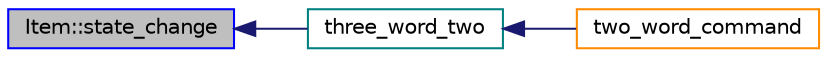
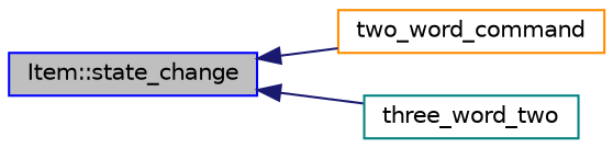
  digraph {
    rankdir=LR
    node [fillcolor=white fontname=Helvetica fontsize=10 shape=record style=filled]
    edge [color=midnightblue dir=back fontname=Helvetica fontsize=10 labelfontname=Helvetica labelfontsize=10 style=solid]
    n1 [color=blue fillcolor=grey75 fontcolor=black height=0.2 label="Item::state_change" width=0.4]
    n2 [color=darkorange height=0.2 label=two_word_command width=0.4]
    n3 [color=teal height=0.2 label=three_word_two width=0.4]
-   n3 -> n2
+   n1 -> n2
    n1 -> n3
  }
